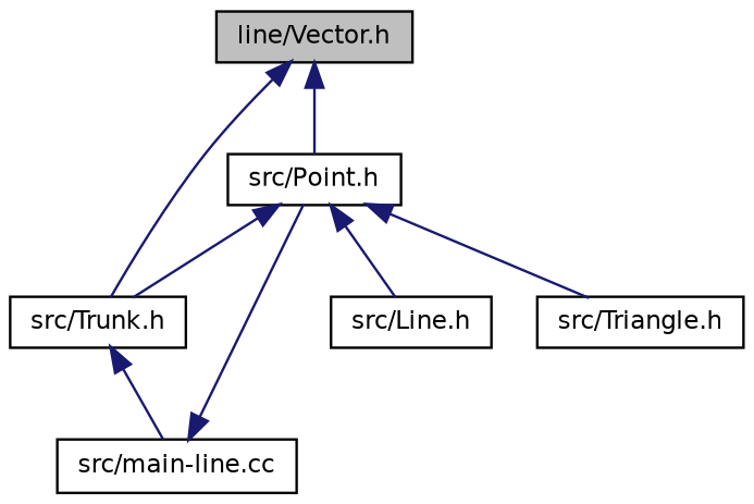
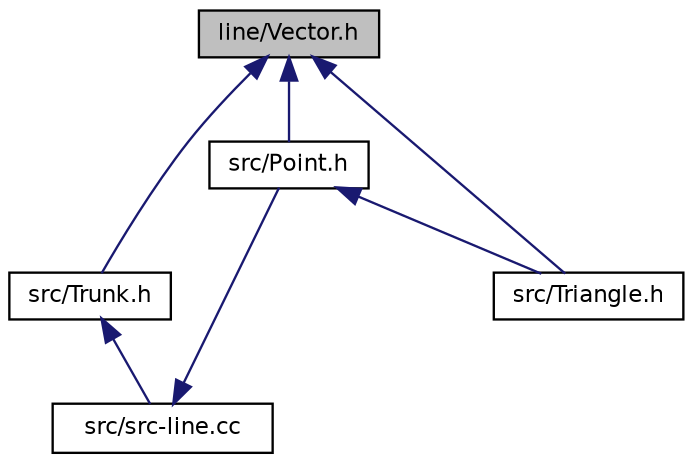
  digraph {
    node [color=black fillcolor=white fontname=Helvetica fontsize=10 shape=record style=filled]
    edge [color=midnightblue dir=back fontname=Helvetica fontsize=10 labelfontname=Helvetica labelfontsize=10 style=solid]
    n1 [fillcolor=grey75 fontcolor=black height=0.2 label="line/Vector.h" width=0.4]
    n2 [height=0.2 label="src/Point.h" width=0.4]
    n3 [height=0.2 label="src/Trunk.h" width=0.4]
    n4 [height=0.2 label="src/Triangle.h" width=0.4]
-   n5 [height=0.2 label="src/Line.h" width=0.4]
-   n6 [height=0.2 label="src/main-line.cc" width=0.4]
+   n6 [height=0.2 label="src/src-line.cc" width=0.4]
    n1 -> n2
    n1 -> n3
-   n2 -> n3
+   n1 -> n4
    n2 -> n4
-   n2 -> n5
    n3 -> n6
    n6 -> n2
  }
